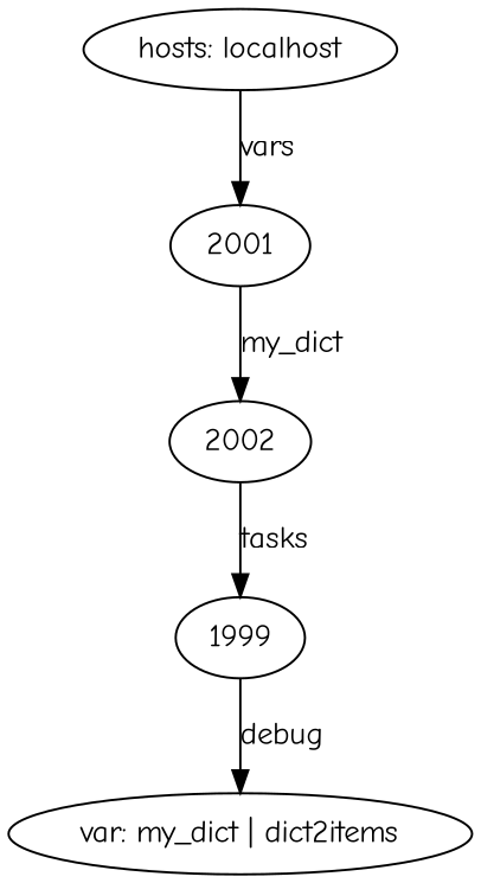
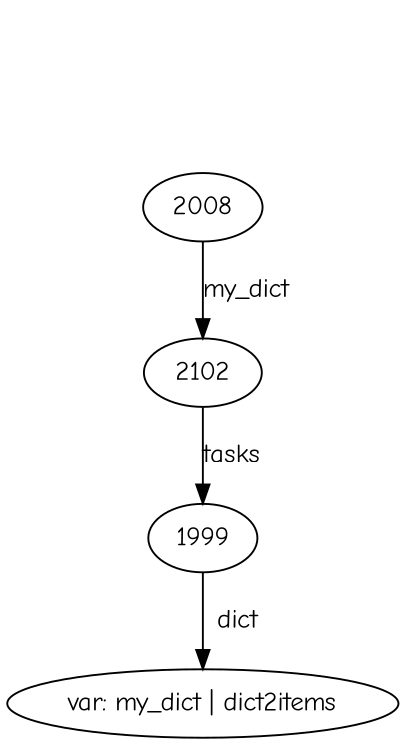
  digraph {
    fontname="Comic Neue"
    node [fontname="Comic Neue"]
    edge [fontname="Comic Neue"]
    n1 [label="var: my_dict | dict2items\n"]
    1999
-   2001
-   2002
-   n5 [label="hosts: localhost\n"]
-   1999 -> n1 [label=debug]
+   2001 [label=2008]
+   2002 [label=2102]
+   1999 -> n1 [label=dict]
    2001 -> 2002 [label=my_dict]
    2002 -> 1999 [label=tasks]
-   n5 -> 2001 [label=vars]
  }
